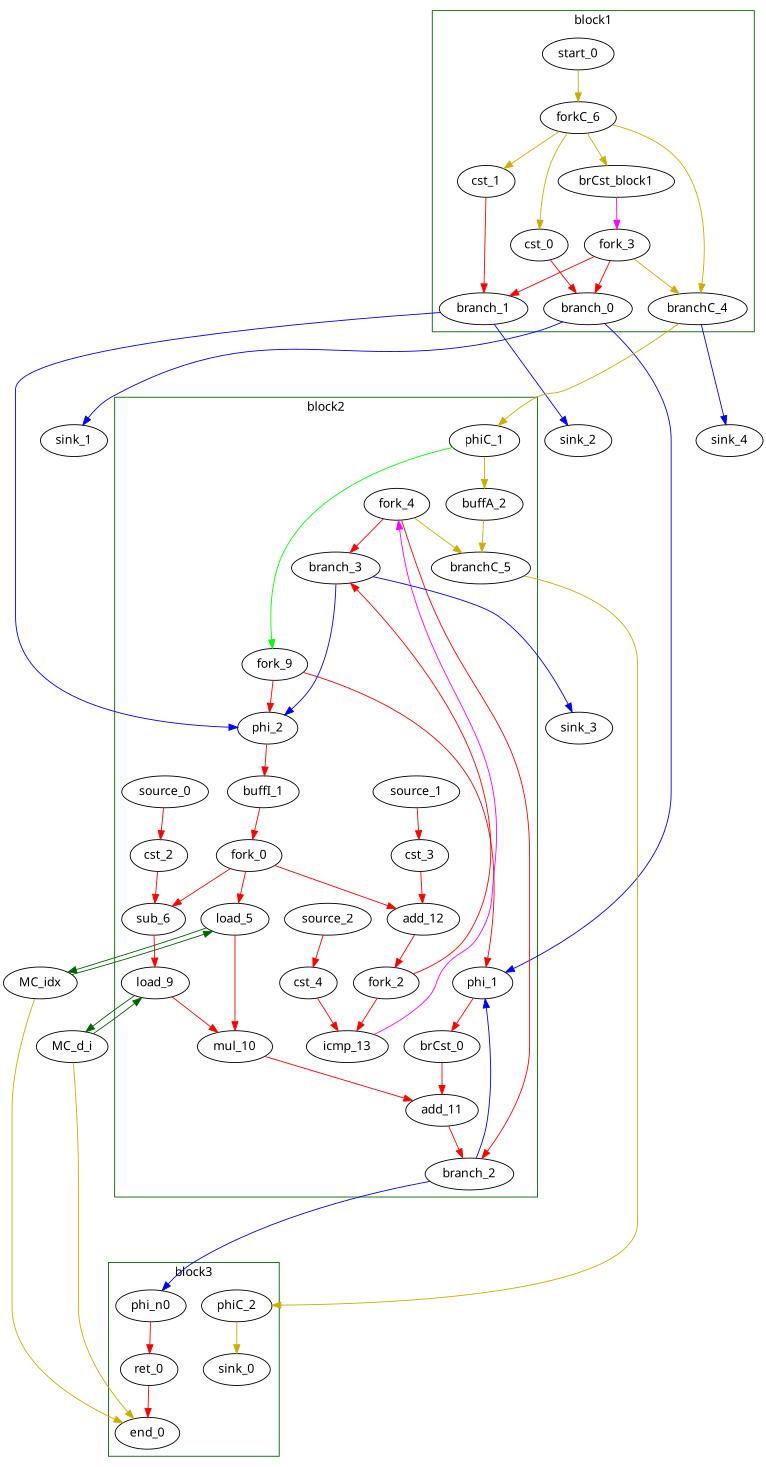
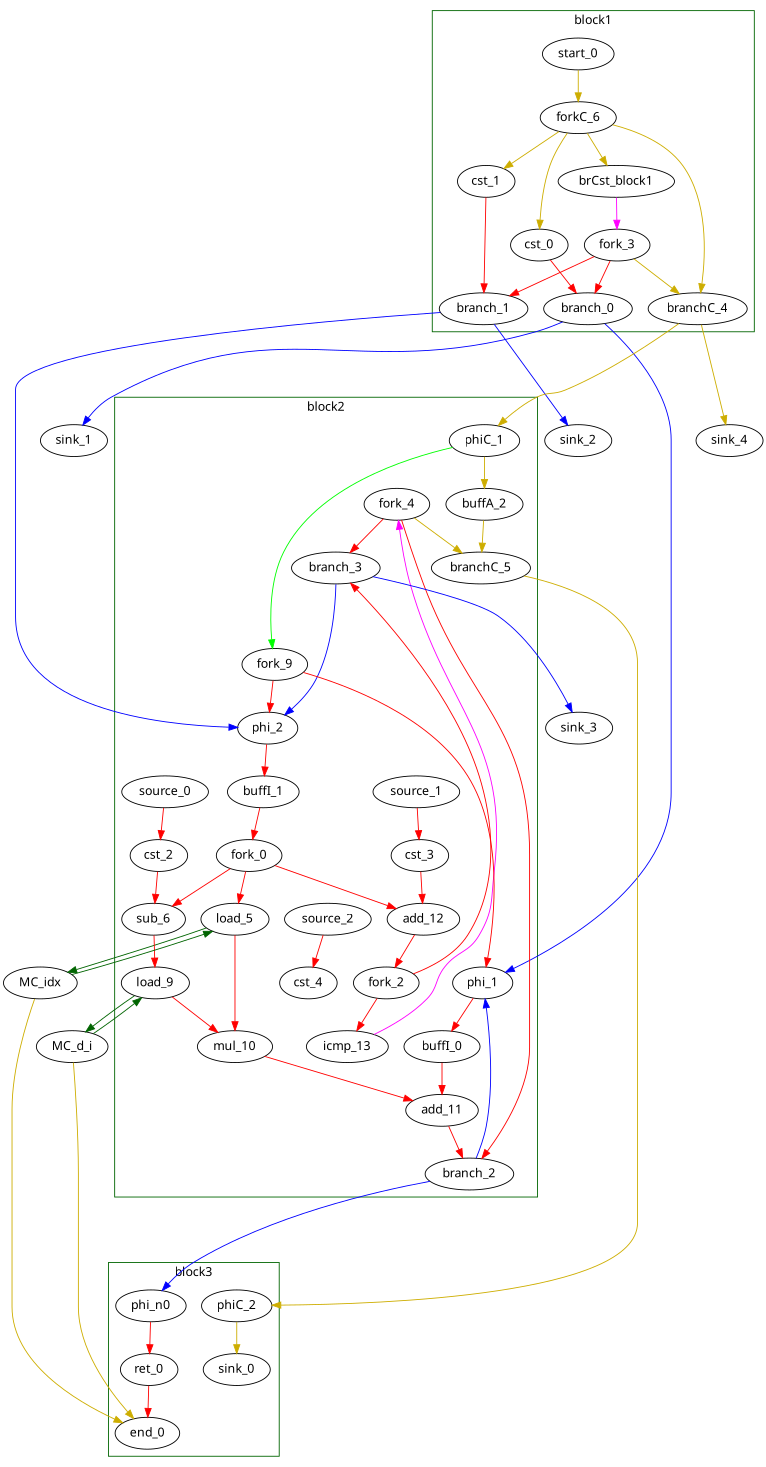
  digraph {
    fontname="Noto Sans"
    splines=spline
    node [bbID=2 fontname="Noto Sans" in="in1:1" out="out1:32" type=Operator]
    edge [color=red fontname="Noto Sans" from=out1 to=in1]
    brCst_block1 [bbID=1 delay="1.412 1.397 0.000 1.412 1.397 1.412 100.000 100.000" out="out1:1" type=Constant value="0x1"]
    fork_3 [bbID=1 delay="0.000 0.100 0.100 100.000 100.000 100.000 100.000 100.000" out="out1:1 out2:1 out3:1 " type=Fork]
    cst_0 [bbID=1 delay="0.000 0.000 0.000 100.000 100.000 100.000 100.000 100.000" out="out1:1" type=Constant value="0x00000000"]
    branch_0 [bbID=1 delay="0.000 1.409 1.411 1.412 1.400 1.412 100.000 100.000" in="in1:1 in2?:1" out="out1+:1 out2-:1" type=Branch]
    cst_1 [bbID=1 delay="0.000 0.000 0.000 100.000 100.000 100.000 100.000 100.000" out="out1:1" type=Constant value="0x00000000"]
    branch_1 [bbID=1 delay="0.000 1.409 1.411 1.412 1.400 1.412 100.000 100.000" in="in1:1 in2?:1" out="out1+:1 out2-:1" type=Branch]
    branchC_4 [bbID=1 delay="0.000 1.409 1.411 1.412 1.400 1.412 100.000 100.000" in="in1:0 in2?:1" out="out1+:0 out2-:0" type=Branch]
    start_0 [bbID=1 control=true in="in1:0" out="out1:0" type=Entry]
    forkC_6 [bbID=1 in="in1:0" out="out1:0 out2:0 out3:0 out4:0 " type=Fork]
    phi_1 [delay="1.412 1.397 0.000 1.412 1.397 1.412 100.000 100.000" in="in1?:1 in2:32 in3:32 " type=Mux]
-   buffI_0 [in="in1:32" type=Buffer label=brCst_0]
+   buffI_0 [in="in1:32" type=Buffer]
    phi_2 [delay="1.412 1.397 0.000 1.412 1.397 1.412 100.000 100.000" in="in1?:1 in2:32 in3:32 " type=Mux]
    buffI_1 [in="in1:32" type=Buffer]
    load_5 [II=1 delay="1.412 1.409 0.000 100.000 100.000 100.000 100.000 100.000" in="in1:32 in2:32" latency=2 op=mc_load_op out="out1:32 out2:32" portId=0]
    mul_10 [II=1 delay="0.000 0.000 0.000 100.000 100.000 100.000 100.000 100.000" in="in1:32 in2:32 " latency=4 op=mul_op out="out1:32 "]
    cst_2 [delay="0.000 0.000 0.000 100.000 100.000 100.000 100.000 100.000" in="in1:32" type=Constant value="0x000003E7"]
    sub_6 [II=1 delay="2.287 1.397 1.400 1.409 100.000 100.000 100.000 100.000" in="in1:32 in2:32 " latency=0 op=sub_op out="out1:32 "]
    load_9 [II=1 delay="1.412 1.409 0.000 100.000 100.000 100.000 100.000 100.000" in="in1:32 in2:32" latency=2 op=mc_load_op out="out1:32 out2:32" portId=0]
    add_11 [II=1 delay="2.287 1.397 1.400 1.409 100.000 100.000 100.000 100.000" in="in1:32 in2:32 " latency=0 op=add_op out="out1:32 "]
    branch_2 [delay="0.000 1.409 1.411 1.412 1.400 1.412 100.000 100.000" in="in1:32 in2?:1" out="out1+:32 out2-:32" type=Branch]
    cst_3 [delay="0.000 0.000 0.000 100.000 100.000 100.000 100.000 100.000" out="out1:1" type=Constant value="0x00000001"]
    add_12 [II=1 delay="2.287 1.397 1.400 1.409 100.000 100.000 100.000 100.000" in="in1:32 in2:32 " latency=0 op=add_op out="out1:32 "]
    fork_2 [delay="0.000 0.100 0.100 100.000 100.000 100.000 100.000 100.000" in="in1:32" out="out1:32 out2:32 " type=Fork]
    cst_4 [delay="0.000 0.000 0.000 100.000 100.000 100.000 100.000 100.000" in="in1:32" type=Constant value="0x000003E8"]
    icmp_13 [II=1 delay="1.907 1.397 1.400 1.409 100.000 100.000 100.000 100.000" in="in1:32 in2:32 " latency=0 op=icmp_ult_op out="out1:1 "]
    fork_4 [delay="0.000 0.100 0.100 100.000 100.000 100.000 100.000 100.000" out="out1:1 out2:1 out3:1 " type=Fork]
    fork_0 [delay="0.000 0.100 0.100 100.000 100.000 100.000 100.000 100.000" in="in1:32" out="out1:32 out2:32 out3:32 " type=Fork]
    branch_3 [delay="0.000 1.409 1.411 1.412 1.400 1.412 100.000 100.000" in="in1:32 in2?:1" out="out1+:32 out2-:32" type=Branch]
    branchC_5 [delay="0.000 1.409 1.411 1.412 1.400 1.412 100.000 100.000" in="in1:0 in2?:1" out="out1+:0 out2-:0" type=Branch]
    phiC_1 [delay="0.000 1.397 0.000 100.000 100.000 100.000 100.000 100.000" in="in1:0 in2:0 " out="out1:0 out2?:1" type=CntrlMerge]
    buffA_2 [in="in1:0" out="out1:0" type=Buffer]
    fork_9 [delay="0.000 0.100 0.100 100.000 100.000 100.000 100.000 100.000" out="out1:1 out2:1 " type=Fork]
    source_0 [type=Source in=""]
    source_1 [out="out1:1" type=Source in=""]
    source_2 [type=Source in=""]
    ret_0 [II=1 bbID=3 delay="1.412 1.409 0.000 100.000 100.000 100.000 100.000 100.000" in="in1:32 " latency=0 op=ret_op out="out1:32 "]
    end_0 [bbID=0 in="in1:0*e in2:0*e in3:32 " type=Exit]
    phi_n0 [bbID=3 delay="0.000 0.000 0.000 100.000 100.000 100.000 100.000 100.000" in="in1:32 " type=Merge]
    phiC_2 [bbID=3 delay="0.000 1.397 0.000 100.000 100.000 100.000 100.000 100.000" in="in1:0 " out="out1:0" type=Merge]
    sink_0 [bbID=0 in="in1:0" type=Sink out=""]
    sink_1 [bbID=0 type=Sink out=""]
    sink_2 [bbID=0 type=Sink out=""]
    sink_4 [bbID=0 in="in1:0" type=Sink out=""]
    MC_idx [bbID=0 bbcount=0 in="in1:32*l0a " ldcount=1 memory=idx out="out1:32*l0d out2:0*e " stcount=0 type=MC]
    MC_d_i [bbID=0 bbcount=0 in="in1:32*l0a " ldcount=1 memory=d_i out="out1:32*l0d out2:0*e " stcount=0 type=MC]
    sink_3 [bbID=0 in="in1:32" type=Sink out=""]
    subgraph cluster_1 {
      color=darkgreen
      label=block1
      brCst_block1
      fork_3
      cst_0
      branch_0
      cst_1
      branch_1
      branchC_4
      start_0
      forkC_6
    }
    subgraph cluster_2 {
      color=darkgreen
      label=block2
      phi_1
      buffI_0
      phi_2
      buffI_1
      load_5
      mul_10
      cst_2
      sub_6
      load_9
      add_11
      branch_2
      cst_3
      add_12
      fork_2
      cst_4
      icmp_13
      fork_4
      fork_0
      branch_3
      branchC_5
      phiC_1
      buffA_2
      fork_9
      source_0
      source_1
      source_2
    }
    subgraph cluster_3 {
      color=darkgreen
      label=block3
      ret_0
      end_0
      phi_n0
      phiC_2
      sink_0
    }
    brCst_block1 -> fork_3 [color=magenta]
    fork_3 -> branch_0 [from=out2 to=in2]
    fork_3 -> branch_1 [to=in2]
    fork_3 -> branchC_4 [color=gold3 from=out3 to=in2]
    cst_0 -> branch_0
    branch_0 -> phi_1 [color=blue minlen=3 to=in2]
    branch_0 -> sink_1 [color=blue from=out2 minlen=3]
    cst_1 -> branch_1
    branch_1 -> phi_2 [color=blue minlen=3 to=in2]
    branch_1 -> sink_2 [color=blue from=out2 minlen=3]
    branchC_4 -> phiC_1 [color=gold3 minlen=3]
-   branchC_4 -> sink_4 [color=blue from=out2 minlen=3]
+   branchC_4 -> sink_4 [color=gold3 from=out2 minlen=3]
    start_0 -> forkC_6 [color=gold3]
    forkC_6 -> brCst_block1 [color=gold3 from=out4]
    forkC_6 -> cst_0 [color=gold3]
    forkC_6 -> cst_1 [color=gold3 from=out2]
    forkC_6 -> branchC_4 [color=gold3 from=out3]
    phi_1 -> buffI_0
    buffI_0 -> add_11
    phi_2 -> buffI_1
    buffI_1 -> fork_0
    load_5 -> mul_10
    load_5 -> MC_idx [color=darkgreen from=out2 mem_address=true]
    mul_10 -> add_11 [to=in2]
    cst_2 -> sub_6
    sub_6 -> load_9 [to=in2]
    load_9 -> mul_10 [to=in2]
    load_9 -> MC_d_i [color=darkgreen from=out2 mem_address=true]
    add_11 -> branch_2
    branch_2 -> phi_1 [color=blue minlen=3 to=in3]
    branch_2 -> phi_n0 [color=blue from=out2 minlen=3]
    cst_3 -> add_12 [to=in2]
    add_12 -> fork_2
    fork_2 -> icmp_13
    fork_2 -> branch_3 [from=out2]
-   cst_4 -> icmp_13 [to=in2]
    icmp_13 -> fork_4 [color=magenta]
    fork_4 -> branch_2 [from=out2 to=in2]
    fork_4 -> branch_3 [to=in2]
    fork_4 -> branchC_5 [color=gold3 from=out3 to=in2]
    fork_0 -> load_5 [from=out3 to=in2]
    fork_0 -> sub_6 [to=in2]
    fork_0 -> add_12 [from=out2]
    branch_3 -> phi_2 [color=blue minlen=3 to=in3]
    branch_3 -> sink_3 [color=blue from=out2 minlen=3]
    branchC_5 -> phiC_2 [color=gold3 from=out2 minlen=3]
    phiC_1 -> buffA_2 [color=gold3]
    phiC_1 -> fork_9 [color=green from=out2]
    buffA_2 -> branchC_5 [color=gold3]
    fork_9 -> phi_1
    fork_9 -> phi_2 [from=out2]
    source_0 -> cst_2
    source_1 -> cst_3
    source_2 -> cst_4
    ret_0 -> end_0 [to=in3]
    phi_n0 -> ret_0
    phiC_2 -> sink_0 [color=gold3]
    MC_idx -> load_5 [color=darkgreen mem_address=false]
    MC_idx -> end_0 [color=gold3 from=out2]
    MC_d_i -> load_9 [color=darkgreen mem_address=false]
    MC_d_i -> end_0 [color=gold3 from=out2 to=in2]
  }
